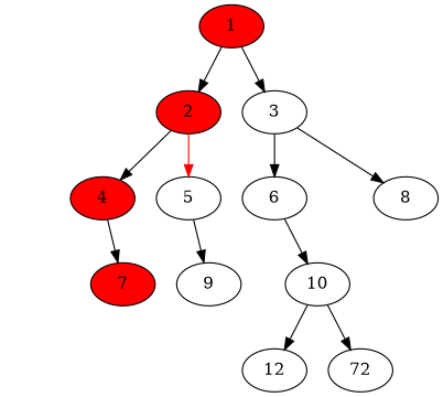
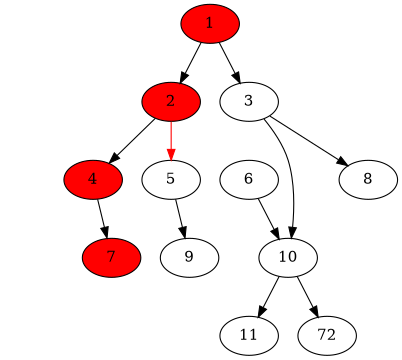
  digraph {
    ordering=out
    n1 [label=C style=invis]
    1 [fillcolor=red style=filled]
    2 [fillcolor=red style=filled]
    3
    4 [fillcolor=red style=filled]
    5
    6
    8
    7 [fillcolor=red style=filled]
    9
    10
-   11 [label=12]
+   11
    n13 [label=72]
    1 -> 2
    1 -> 3
    2 -> 4
    2 -> 5 [color=red]
    3 -> n1 [style=invis]
-   3 -> 6
+   3 -> 10
    3 -> 8
    4 -> n1 [style=invis]
    4 -> 7
    5 -> 9
    6 -> n1 [style=invis]
    6 -> 10
    10 -> 11
    10 -> n13
  }
